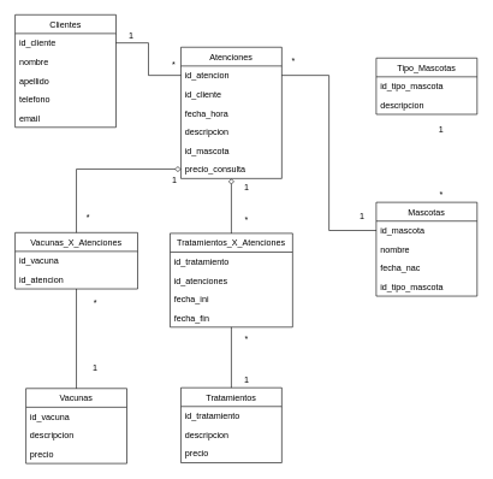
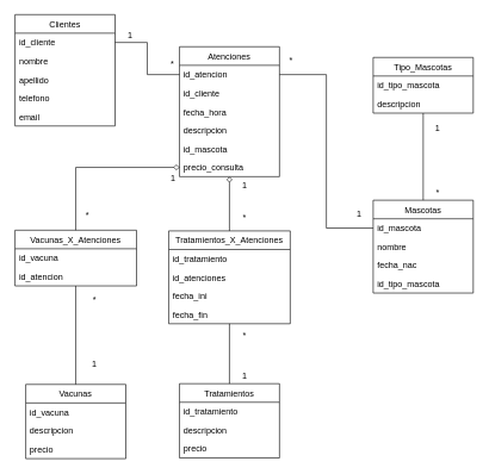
  <mxCell id="0" />
  <mxCell id="1" parent="0" />
  <mxCell id="2" value="Clientes" style="swimlane;fontStyle=0;childLayout=stackLayout;horizontal=1;startSize=26;fillColor=none;horizontalStack=0;resizeParent=1;resizeParentMax=0;resizeLast=0;collapsible=1;marginBottom=0;" vertex="1" parent="1"><mxGeometry x="20" y="20" width="140" height="156" as="geometry" /></mxCell>
  <mxCell id="3" value="id_cliente" style="text;strokeColor=none;fillColor=none;align=left;verticalAlign=top;spacingLeft=4;spacingRight=4;overflow=hidden;rotatable=0;points=[[0,0.5],[1,0.5]];portConstraint=eastwest;" vertex="1" parent="2"><mxGeometry y="26" width="140" height="26" as="geometry" /></mxCell>
  <mxCell id="4" value="nombre" style="text;strokeColor=none;fillColor=none;align=left;verticalAlign=top;spacingLeft=4;spacingRight=4;overflow=hidden;rotatable=0;points=[[0,0.5],[1,0.5]];portConstraint=eastwest;" vertex="1" parent="2"><mxGeometry y="52" width="140" height="26" as="geometry" /></mxCell>
  <mxCell id="5" value="apellido" style="text;strokeColor=none;fillColor=none;align=left;verticalAlign=top;spacingLeft=4;spacingRight=4;overflow=hidden;rotatable=0;points=[[0,0.5],[1,0.5]];portConstraint=eastwest;" vertex="1" parent="2"><mxGeometry y="78" width="140" height="26" as="geometry" /></mxCell>
  <mxCell id="6" value="telefono" style="text;strokeColor=none;fillColor=none;align=left;verticalAlign=top;spacingLeft=4;spacingRight=4;overflow=hidden;rotatable=0;points=[[0,0.5],[1,0.5]];portConstraint=eastwest;" vertex="1" parent="2"><mxGeometry y="104" width="140" height="26" as="geometry" /></mxCell>
  <mxCell id="7" value="email" style="text;strokeColor=none;fillColor=none;align=left;verticalAlign=top;spacingLeft=4;spacingRight=4;overflow=hidden;rotatable=0;points=[[0,0.5],[1,0.5]];portConstraint=eastwest;" vertex="1" parent="2"><mxGeometry y="130" width="140" height="26" as="geometry" /></mxCell>
  <mxCell id="8" value="Mascotas" style="swimlane;fontStyle=0;childLayout=stackLayout;horizontal=1;startSize=26;fillColor=none;horizontalStack=0;resizeParent=1;resizeParentMax=0;resizeLast=0;collapsible=1;marginBottom=0;" vertex="1" parent="1"><mxGeometry x="521" y="280" width="140" height="130" as="geometry" /></mxCell>
  <mxCell id="9" value="id_mascota" style="text;strokeColor=none;fillColor=none;align=left;verticalAlign=top;spacingLeft=4;spacingRight=4;overflow=hidden;rotatable=0;points=[[0,0.5],[1,0.5]];portConstraint=eastwest;" vertex="1" parent="8"><mxGeometry y="26" width="140" height="26" as="geometry" /></mxCell>
  <mxCell id="10" value="nombre" style="text;strokeColor=none;fillColor=none;align=left;verticalAlign=top;spacingLeft=4;spacingRight=4;overflow=hidden;rotatable=0;points=[[0,0.5],[1,0.5]];portConstraint=eastwest;" vertex="1" parent="8"><mxGeometry y="52" width="140" height="26" as="geometry" /></mxCell>
  <mxCell id="11" value="fecha_nac" style="text;strokeColor=none;fillColor=none;align=left;verticalAlign=top;spacingLeft=4;spacingRight=4;overflow=hidden;rotatable=0;points=[[0,0.5],[1,0.5]];portConstraint=eastwest;" vertex="1" parent="8"><mxGeometry y="78" width="140" height="26" as="geometry" /></mxCell>
  <mxCell id="12" value="id_tipo_mascota" style="text;strokeColor=none;fillColor=none;align=left;verticalAlign=top;spacingLeft=4;spacingRight=4;overflow=hidden;rotatable=0;points=[[0,0.5],[1,0.5]];portConstraint=eastwest;" vertex="1" parent="8"><mxGeometry y="104" width="140" height="26" as="geometry" /></mxCell>
  <mxCell id="13" value="Atenciones" style="swimlane;fontStyle=0;childLayout=stackLayout;horizontal=1;startSize=26;fillColor=none;horizontalStack=0;resizeParent=1;resizeParentMax=0;resizeLast=0;collapsible=1;marginBottom=0;" vertex="1" parent="1"><mxGeometry x="250" y="65" width="140" height="182" as="geometry" /></mxCell>
  <mxCell id="14" value="id_atencion" style="text;strokeColor=none;fillColor=none;align=left;verticalAlign=top;spacingLeft=4;spacingRight=4;overflow=hidden;rotatable=0;points=[[0,0.5],[1,0.5]];portConstraint=eastwest;" vertex="1" parent="13"><mxGeometry y="26" width="140" height="26" as="geometry" /></mxCell>
  <mxCell id="15" value="id_cliente" style="text;strokeColor=none;fillColor=none;align=left;verticalAlign=top;spacingLeft=4;spacingRight=4;overflow=hidden;rotatable=0;points=[[0,0.5],[1,0.5]];portConstraint=eastwest;" vertex="1" parent="13"><mxGeometry y="52" width="140" height="26" as="geometry" /></mxCell>
  <mxCell id="16" value="fecha_hora" style="text;strokeColor=none;fillColor=none;align=left;verticalAlign=top;spacingLeft=4;spacingRight=4;overflow=hidden;rotatable=0;points=[[0,0.5],[1,0.5]];portConstraint=eastwest;" vertex="1" parent="13"><mxGeometry y="78" width="140" height="26" as="geometry" /></mxCell>
  <mxCell id="17" value="descripcion" style="text;strokeColor=none;fillColor=none;align=left;verticalAlign=top;spacingLeft=4;spacingRight=4;overflow=hidden;rotatable=0;points=[[0,0.5],[1,0.5]];portConstraint=eastwest;" vertex="1" parent="13"><mxGeometry y="104" width="140" height="26" as="geometry" /></mxCell>
  <mxCell id="18" value="id_mascota" style="text;strokeColor=none;fillColor=none;align=left;verticalAlign=top;spacingLeft=4;spacingRight=4;overflow=hidden;rotatable=0;points=[[0,0.5],[1,0.5]];portConstraint=eastwest;" vertex="1" parent="13"><mxGeometry y="130" width="140" height="26" as="geometry" /></mxCell>
  <mxCell id="19" value="precio_consulta" style="text;strokeColor=none;fillColor=none;align=left;verticalAlign=top;spacingLeft=4;spacingRight=4;overflow=hidden;rotatable=0;points=[[0,0.5],[1,0.5]];portConstraint=eastwest;" vertex="1" parent="13"><mxGeometry y="156" width="140" height="26" as="geometry" /></mxCell>
+ <mxCell id="20" style="edgeStyle=orthogonalEdgeStyle;rounded=0;orthogonalLoop=1;jettySize=auto;html=1;entryX=0.5;entryY=0;entryDx=0;entryDy=0;endArrow=none;endFill=0;" edge="1" parent="1" source="21" target="8"><mxGeometry relative="1" as="geometry" /></mxCell>
  <mxCell id="21" value="Tipo_Mascotas" style="swimlane;fontStyle=0;childLayout=stackLayout;horizontal=1;startSize=26;fillColor=none;horizontalStack=0;resizeParent=1;resizeParentMax=0;resizeLast=0;collapsible=1;marginBottom=0;" vertex="1" parent="1"><mxGeometry x="521" y="80" width="140" height="78" as="geometry" /></mxCell>
  <mxCell id="22" value="id_tipo_mascota" style="text;strokeColor=none;fillColor=none;align=left;verticalAlign=top;spacingLeft=4;spacingRight=4;overflow=hidden;rotatable=0;points=[[0,0.5],[1,0.5]];portConstraint=eastwest;" vertex="1" parent="21"><mxGeometry y="26" width="140" height="26" as="geometry" /></mxCell>
  <mxCell id="23" value="descripcion" style="text;strokeColor=none;fillColor=none;align=left;verticalAlign=top;spacingLeft=4;spacingRight=4;overflow=hidden;rotatable=0;points=[[0,0.5],[1,0.5]];portConstraint=eastwest;" vertex="1" parent="21"><mxGeometry y="52" width="140" height="26" as="geometry" /></mxCell>
  <mxCell id="24" style="edgeStyle=orthogonalEdgeStyle;rounded=0;orthogonalLoop=1;jettySize=auto;html=1;exitX=0.5;exitY=0;exitDx=0;exitDy=0;entryX=0.5;entryY=1;entryDx=0;entryDy=0;entryPerimeter=0;endArrow=diamond;endFill=0;" edge="1" parent="1" source="26" target="19"><mxGeometry relative="1" as="geometry" /></mxCell>
  <mxCell id="25" style="edgeStyle=orthogonalEdgeStyle;rounded=0;orthogonalLoop=1;jettySize=auto;html=1;endArrow=none;endFill=0;entryX=0.5;entryY=0;entryDx=0;entryDy=0;" edge="1" parent="1" source="26" target="45"><mxGeometry relative="1" as="geometry"><mxPoint x="320" y="530" as="targetPoint" /></mxGeometry></mxCell>
  <mxCell id="26" value="Tratamientos_X_Atenciones" style="swimlane;fontStyle=0;childLayout=stackLayout;horizontal=1;startSize=26;fillColor=none;horizontalStack=0;resizeParent=1;resizeParentMax=0;resizeLast=0;collapsible=1;marginBottom=0;" vertex="1" parent="1"><mxGeometry x="235" y="323" width="170" height="130" as="geometry" /></mxCell>
  <mxCell id="27" value="id_tratamiento" style="text;strokeColor=none;fillColor=none;align=left;verticalAlign=top;spacingLeft=4;spacingRight=4;overflow=hidden;rotatable=0;points=[[0,0.5],[1,0.5]];portConstraint=eastwest;" vertex="1" parent="26"><mxGeometry y="26" width="170" height="26" as="geometry" /></mxCell>
  <mxCell id="28" value="id_atenciones" style="text;strokeColor=none;fillColor=none;align=left;verticalAlign=top;spacingLeft=4;spacingRight=4;overflow=hidden;rotatable=0;points=[[0,0.5],[1,0.5]];portConstraint=eastwest;" vertex="1" parent="26"><mxGeometry y="52" width="170" height="26" as="geometry" /></mxCell>
  <mxCell id="29" value="fecha_ini" style="text;strokeColor=none;fillColor=none;align=left;verticalAlign=top;spacingLeft=4;spacingRight=4;overflow=hidden;rotatable=0;points=[[0,0.5],[1,0.5]];portConstraint=eastwest;" vertex="1" parent="26"><mxGeometry y="78" width="170" height="26" as="geometry" /></mxCell>
  <mxCell id="30" value="fecha_fin" style="text;strokeColor=none;fillColor=none;align=left;verticalAlign=top;spacingLeft=4;spacingRight=4;overflow=hidden;rotatable=0;points=[[0,0.5],[1,0.5]];portConstraint=eastwest;" vertex="1" parent="26"><mxGeometry y="104" width="170" height="26" as="geometry" /></mxCell>
  <mxCell id="31" style="edgeStyle=orthogonalEdgeStyle;rounded=0;orthogonalLoop=1;jettySize=auto;html=1;endArrow=none;endFill=0;" edge="1" parent="1" source="33" target="41"><mxGeometry relative="1" as="geometry" /></mxCell>
  <mxCell id="32" style="edgeStyle=orthogonalEdgeStyle;rounded=0;orthogonalLoop=1;jettySize=auto;html=1;entryX=0;entryY=0.5;entryDx=0;entryDy=0;endArrow=diamond;endFill=0;" edge="1" parent="1" source="33" target="19"><mxGeometry relative="1" as="geometry" /></mxCell>
  <mxCell id="33" value="Vacunas_X_Atenciones" style="swimlane;fontStyle=0;childLayout=stackLayout;horizontal=1;startSize=26;fillColor=none;horizontalStack=0;resizeParent=1;resizeParentMax=0;resizeLast=0;collapsible=1;marginBottom=0;" vertex="1" parent="1"><mxGeometry x="20" y="322" width="170" height="78" as="geometry" /></mxCell>
  <mxCell id="34" value="id_vacuna" style="text;strokeColor=none;fillColor=none;align=left;verticalAlign=top;spacingLeft=4;spacingRight=4;overflow=hidden;rotatable=0;points=[[0,0.5],[1,0.5]];portConstraint=eastwest;" vertex="1" parent="33"><mxGeometry y="26" width="170" height="26" as="geometry" /></mxCell>
  <mxCell id="35" value="id_atencion" style="text;strokeColor=none;fillColor=none;align=left;verticalAlign=top;spacingLeft=4;spacingRight=4;overflow=hidden;rotatable=0;points=[[0,0.5],[1,0.5]];portConstraint=eastwest;" vertex="1" parent="33"><mxGeometry y="52" width="170" height="26" as="geometry" /></mxCell>
  <mxCell id="36" style="edgeStyle=orthogonalEdgeStyle;rounded=0;orthogonalLoop=1;jettySize=auto;html=1;exitX=1;exitY=0.5;exitDx=0;exitDy=0;entryX=0;entryY=0.5;entryDx=0;entryDy=0;endArrow=none;endFill=0;" edge="1" parent="1" source="3" target="14"><mxGeometry relative="1" as="geometry" /></mxCell>
  <mxCell id="37" value="1" style="text;html=1;resizable=0;autosize=1;align=center;verticalAlign=middle;points=[];fillColor=none;strokeColor=none;rounded=0;" vertex="1" parent="1"><mxGeometry x="171" y="40" width="20" height="20" as="geometry" /></mxCell>
  <mxCell id="38" value="*" style="text;html=1;resizable=0;autosize=1;align=center;verticalAlign=middle;points=[];fillColor=none;strokeColor=none;rounded=0;" vertex="1" parent="1"><mxGeometry x="230" y="80" width="20" height="20" as="geometry" /></mxCell>
  <mxCell id="39" value="1" style="text;html=1;resizable=0;autosize=1;align=center;verticalAlign=middle;points=[];fillColor=none;strokeColor=none;rounded=0;" vertex="1" parent="1"><mxGeometry x="491" y="290" width="20" height="20" as="geometry" /></mxCell>
  <mxCell id="40" value="*" style="text;html=1;resizable=0;autosize=1;align=center;verticalAlign=middle;points=[];fillColor=none;strokeColor=none;rounded=0;" vertex="1" parent="1"><mxGeometry x="396" y="75" width="20" height="20" as="geometry" /></mxCell>
  <mxCell id="41" value="Vacunas" style="swimlane;fontStyle=0;childLayout=stackLayout;horizontal=1;startSize=26;fillColor=none;horizontalStack=0;resizeParent=1;resizeParentMax=0;resizeLast=0;collapsible=1;marginBottom=0;" vertex="1" parent="1"><mxGeometry x="35" y="538" width="140" height="104" as="geometry" /></mxCell>
  <mxCell id="42" value="id_vacuna" style="text;strokeColor=none;fillColor=none;align=left;verticalAlign=top;spacingLeft=4;spacingRight=4;overflow=hidden;rotatable=0;points=[[0,0.5],[1,0.5]];portConstraint=eastwest;" vertex="1" parent="41"><mxGeometry y="26" width="140" height="26" as="geometry" /></mxCell>
  <mxCell id="43" value="descripcion" style="text;strokeColor=none;fillColor=none;align=left;verticalAlign=top;spacingLeft=4;spacingRight=4;overflow=hidden;rotatable=0;points=[[0,0.5],[1,0.5]];portConstraint=eastwest;" vertex="1" parent="41"><mxGeometry y="52" width="140" height="26" as="geometry" /></mxCell>
  <mxCell id="44" value="precio" style="text;strokeColor=none;fillColor=none;align=left;verticalAlign=top;spacingLeft=4;spacingRight=4;overflow=hidden;rotatable=0;points=[[0,0.5],[1,0.5]];portConstraint=eastwest;" vertex="1" parent="41"><mxGeometry y="78" width="140" height="26" as="geometry" /></mxCell>
  <mxCell id="45" value="Tratamientos" style="swimlane;fontStyle=0;childLayout=stackLayout;horizontal=1;startSize=26;fillColor=none;horizontalStack=0;resizeParent=1;resizeParentMax=0;resizeLast=0;collapsible=1;marginBottom=0;" vertex="1" parent="1"><mxGeometry x="250" y="537" width="140" height="104" as="geometry" /></mxCell>
  <mxCell id="46" value="id_tratamiento" style="text;strokeColor=none;fillColor=none;align=left;verticalAlign=top;spacingLeft=4;spacingRight=4;overflow=hidden;rotatable=0;points=[[0,0.5],[1,0.5]];portConstraint=eastwest;" vertex="1" parent="45"><mxGeometry y="26" width="140" height="26" as="geometry" /></mxCell>
  <mxCell id="47" value="descripcion" style="text;strokeColor=none;fillColor=none;align=left;verticalAlign=top;spacingLeft=4;spacingRight=4;overflow=hidden;rotatable=0;points=[[0,0.5],[1,0.5]];portConstraint=eastwest;" vertex="1" parent="45"><mxGeometry y="52" width="140" height="26" as="geometry" /></mxCell>
  <mxCell id="48" value="precio" style="text;strokeColor=none;fillColor=none;align=left;verticalAlign=top;spacingLeft=4;spacingRight=4;overflow=hidden;rotatable=0;points=[[0,0.5],[1,0.5]];portConstraint=eastwest;" vertex="1" parent="45"><mxGeometry y="78" width="140" height="26" as="geometry" /></mxCell>
  <mxCell id="49" value="1" style="text;html=1;resizable=0;autosize=1;align=center;verticalAlign=middle;points=[];fillColor=none;strokeColor=none;rounded=0;" vertex="1" parent="1"><mxGeometry x="331" y="250" width="20" height="20" as="geometry" /></mxCell>
  <mxCell id="50" value="*" style="text;html=1;resizable=0;autosize=1;align=center;verticalAlign=middle;points=[];fillColor=none;strokeColor=none;rounded=0;" vertex="1" parent="1"><mxGeometry x="331" y="295" width="20" height="20" as="geometry" /></mxCell>
  <mxCell id="51" value="*" style="text;html=1;resizable=0;autosize=1;align=center;verticalAlign=middle;points=[];fillColor=none;strokeColor=none;rounded=0;" vertex="1" parent="1"><mxGeometry x="331" y="460" width="20" height="20" as="geometry" /></mxCell>
  <mxCell id="52" value="*" style="text;html=1;resizable=0;autosize=1;align=center;verticalAlign=middle;points=[];fillColor=none;strokeColor=none;rounded=0;" vertex="1" parent="1"><mxGeometry x="111" y="292" width="20" height="20" as="geometry" /></mxCell>
  <mxCell id="53" value="*" style="text;html=1;resizable=0;autosize=1;align=center;verticalAlign=middle;points=[];fillColor=none;strokeColor=none;rounded=0;" vertex="1" parent="1"><mxGeometry x="121" y="410" width="20" height="20" as="geometry" /></mxCell>
  <mxCell id="54" value="1" style="text;html=1;resizable=0;autosize=1;align=center;verticalAlign=middle;points=[];fillColor=none;strokeColor=none;rounded=0;" vertex="1" parent="1"><mxGeometry x="231" y="240" width="20" height="20" as="geometry" /></mxCell>
  <mxCell id="55" value="1" style="text;html=1;resizable=0;autosize=1;align=center;verticalAlign=middle;points=[];fillColor=none;strokeColor=none;rounded=0;" vertex="1" parent="1"><mxGeometry x="121" y="500" width="20" height="20" as="geometry" /></mxCell>
  <mxCell id="56" value="1" style="text;html=1;resizable=0;autosize=1;align=center;verticalAlign=middle;points=[];fillColor=none;strokeColor=none;rounded=0;" vertex="1" parent="1"><mxGeometry x="331" y="517" width="20" height="20" as="geometry" /></mxCell>
  <mxCell id="57" value="1" style="text;html=1;resizable=0;autosize=1;align=center;verticalAlign=middle;points=[];fillColor=none;strokeColor=none;rounded=0;" vertex="1" parent="1"><mxGeometry x="601" y="170" width="20" height="20" as="geometry" /></mxCell>
  <mxCell id="58" value="*" style="text;html=1;resizable=0;autosize=1;align=center;verticalAlign=middle;points=[];fillColor=none;strokeColor=none;rounded=0;" vertex="1" parent="1"><mxGeometry x="601" y="260" width="20" height="20" as="geometry" /></mxCell>
  <mxCell id="59" style="edgeStyle=orthogonalEdgeStyle;rounded=0;orthogonalLoop=1;jettySize=auto;html=1;exitX=0;exitY=0.5;exitDx=0;exitDy=0;entryX=1;entryY=0.5;entryDx=0;entryDy=0;endArrow=none;endFill=0;" edge="1" parent="1" source="9" target="14"><mxGeometry relative="1" as="geometry" /></mxCell>
